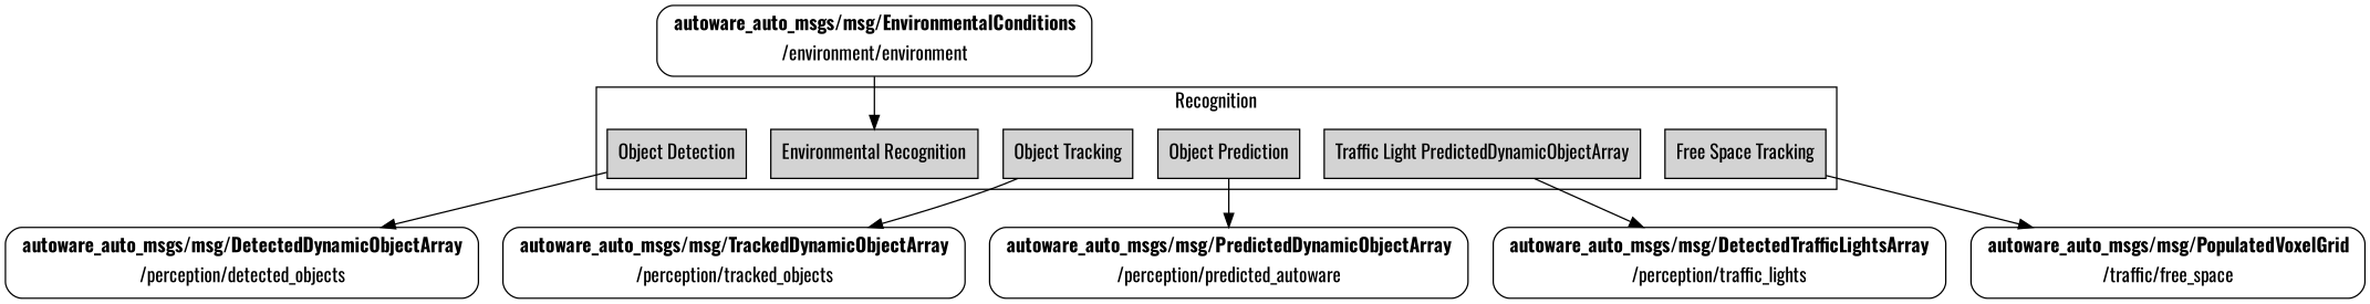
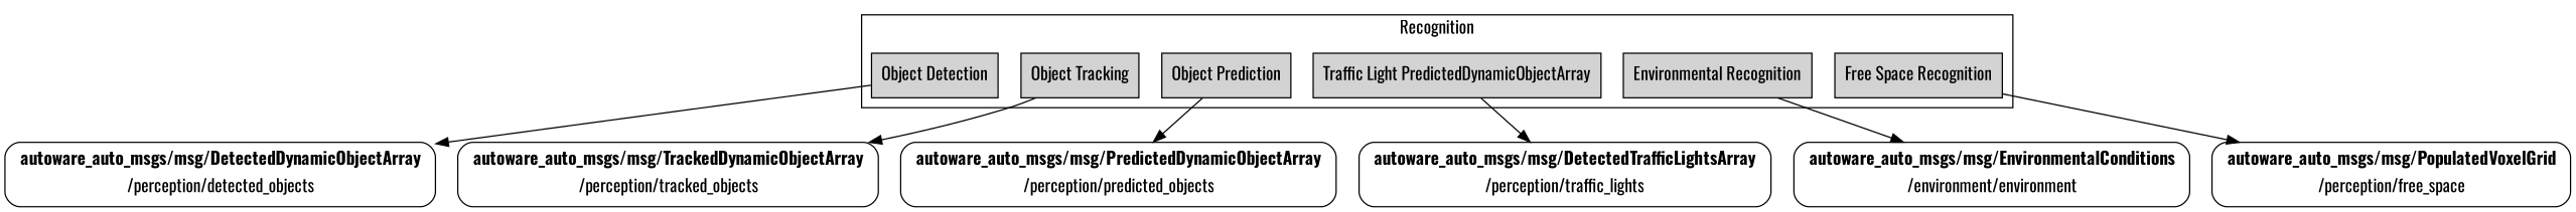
  digraph {
    fontname=Oswald
    node [fontname=Oswald shape=box style=filled]
    edge [fontname=Oswald]
    n1 [label="Object Detection"]
    n2 [label="Object Tracking"]
    n3 [label="Object Prediction"]
    n4 [label="Traffic Light PredictedDynamicObjectArray"]
    n5 [label="Environmental Recognition"]
-   n6 [label="Free Space Tracking"]
+   n6 [label="Free Space Recognition"]
    n7 [label=<<TABLE BORDER="0"><TR><TD><b>autoware_auto_msgs/msg/DetectedDynamicObjectArray</b></TD></TR><TR><TD>/perception/detected_objects</TD></TR></TABLE>> style=rounded]
    n8 [label=<<TABLE BORDER="0"><TR><TD><b>autoware_auto_msgs/msg/TrackedDynamicObjectArray</b></TD></TR><TR><TD>/perception/tracked_objects</TD></TR></TABLE>> style=rounded]
-   n9 [label=<<TABLE BORDER="0"><TR><TD><b>autoware_auto_msgs/msg/PredictedDynamicObjectArray</b></TD></TR><TR><TD>/perception/predicted_autoware</TD></TR></TABLE>> style=rounded]
+   n9 [label=<<TABLE BORDER="0"><TR><TD><b>autoware_auto_msgs/msg/PredictedDynamicObjectArray</b></TD></TR><TR><TD>/perception/predicted_objects</TD></TR></TABLE>> style=rounded]
    n10 [label=<<TABLE BORDER="0"><TR><TD><b>autoware_auto_msgs/msg/DetectedTrafficLightsArray</b></TD></TR><TR><TD>/perception/traffic_lights</TD></TR></TABLE>> style=rounded]
    n11 [label=<<TABLE BORDER="0"><TR><TD><b>autoware_auto_msgs/msg/EnvironmentalConditions</b></TD></TR><TR><TD>/environment/environment</TD></TR></TABLE>> style=rounded]
-   n12 [label=<<TABLE BORDER="0"><TR><TD><b>autoware_auto_msgs/msg/PopulatedVoxelGrid</b></TD></TR><TR><TD>/traffic/free_space</TD></TR></TABLE>> style=rounded]
+   n12 [label=<<TABLE BORDER="0"><TR><TD><b>autoware_auto_msgs/msg/PopulatedVoxelGrid</b></TD></TR><TR><TD>/perception/free_space</TD></TR></TABLE>> style=rounded]
    subgraph cluster_1 {
      label=Recognition
      n1
      n2
      n3
      n4
      n5
      n6
    }
    n1 -> n7
    n2 -> n8
    n3 -> n9
    n4 -> n10
-   n11 -> n5
+   n5 -> n11
    n6 -> n12
  }
